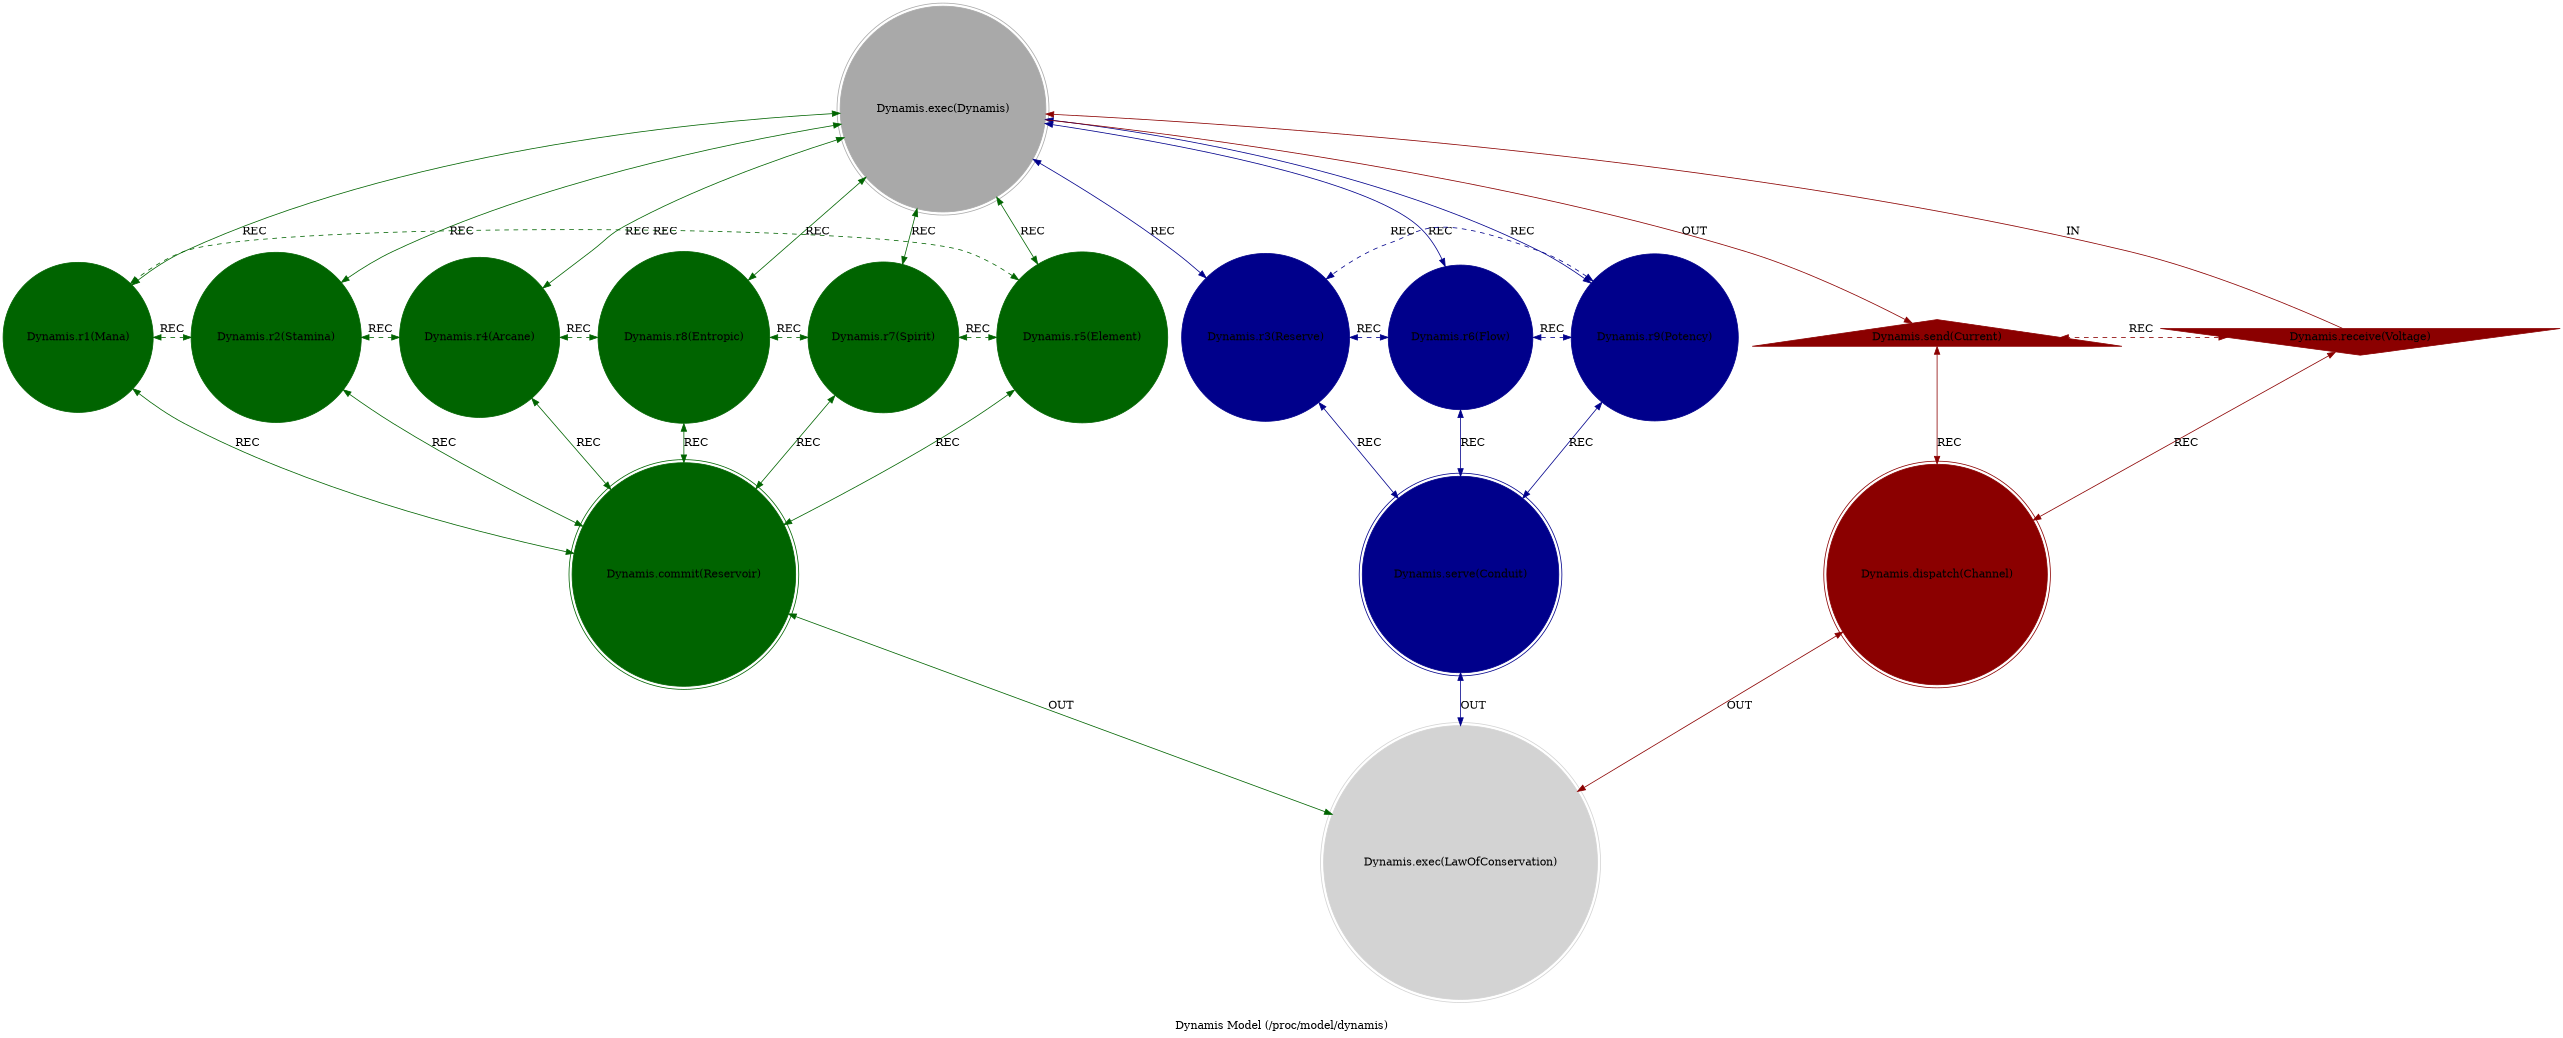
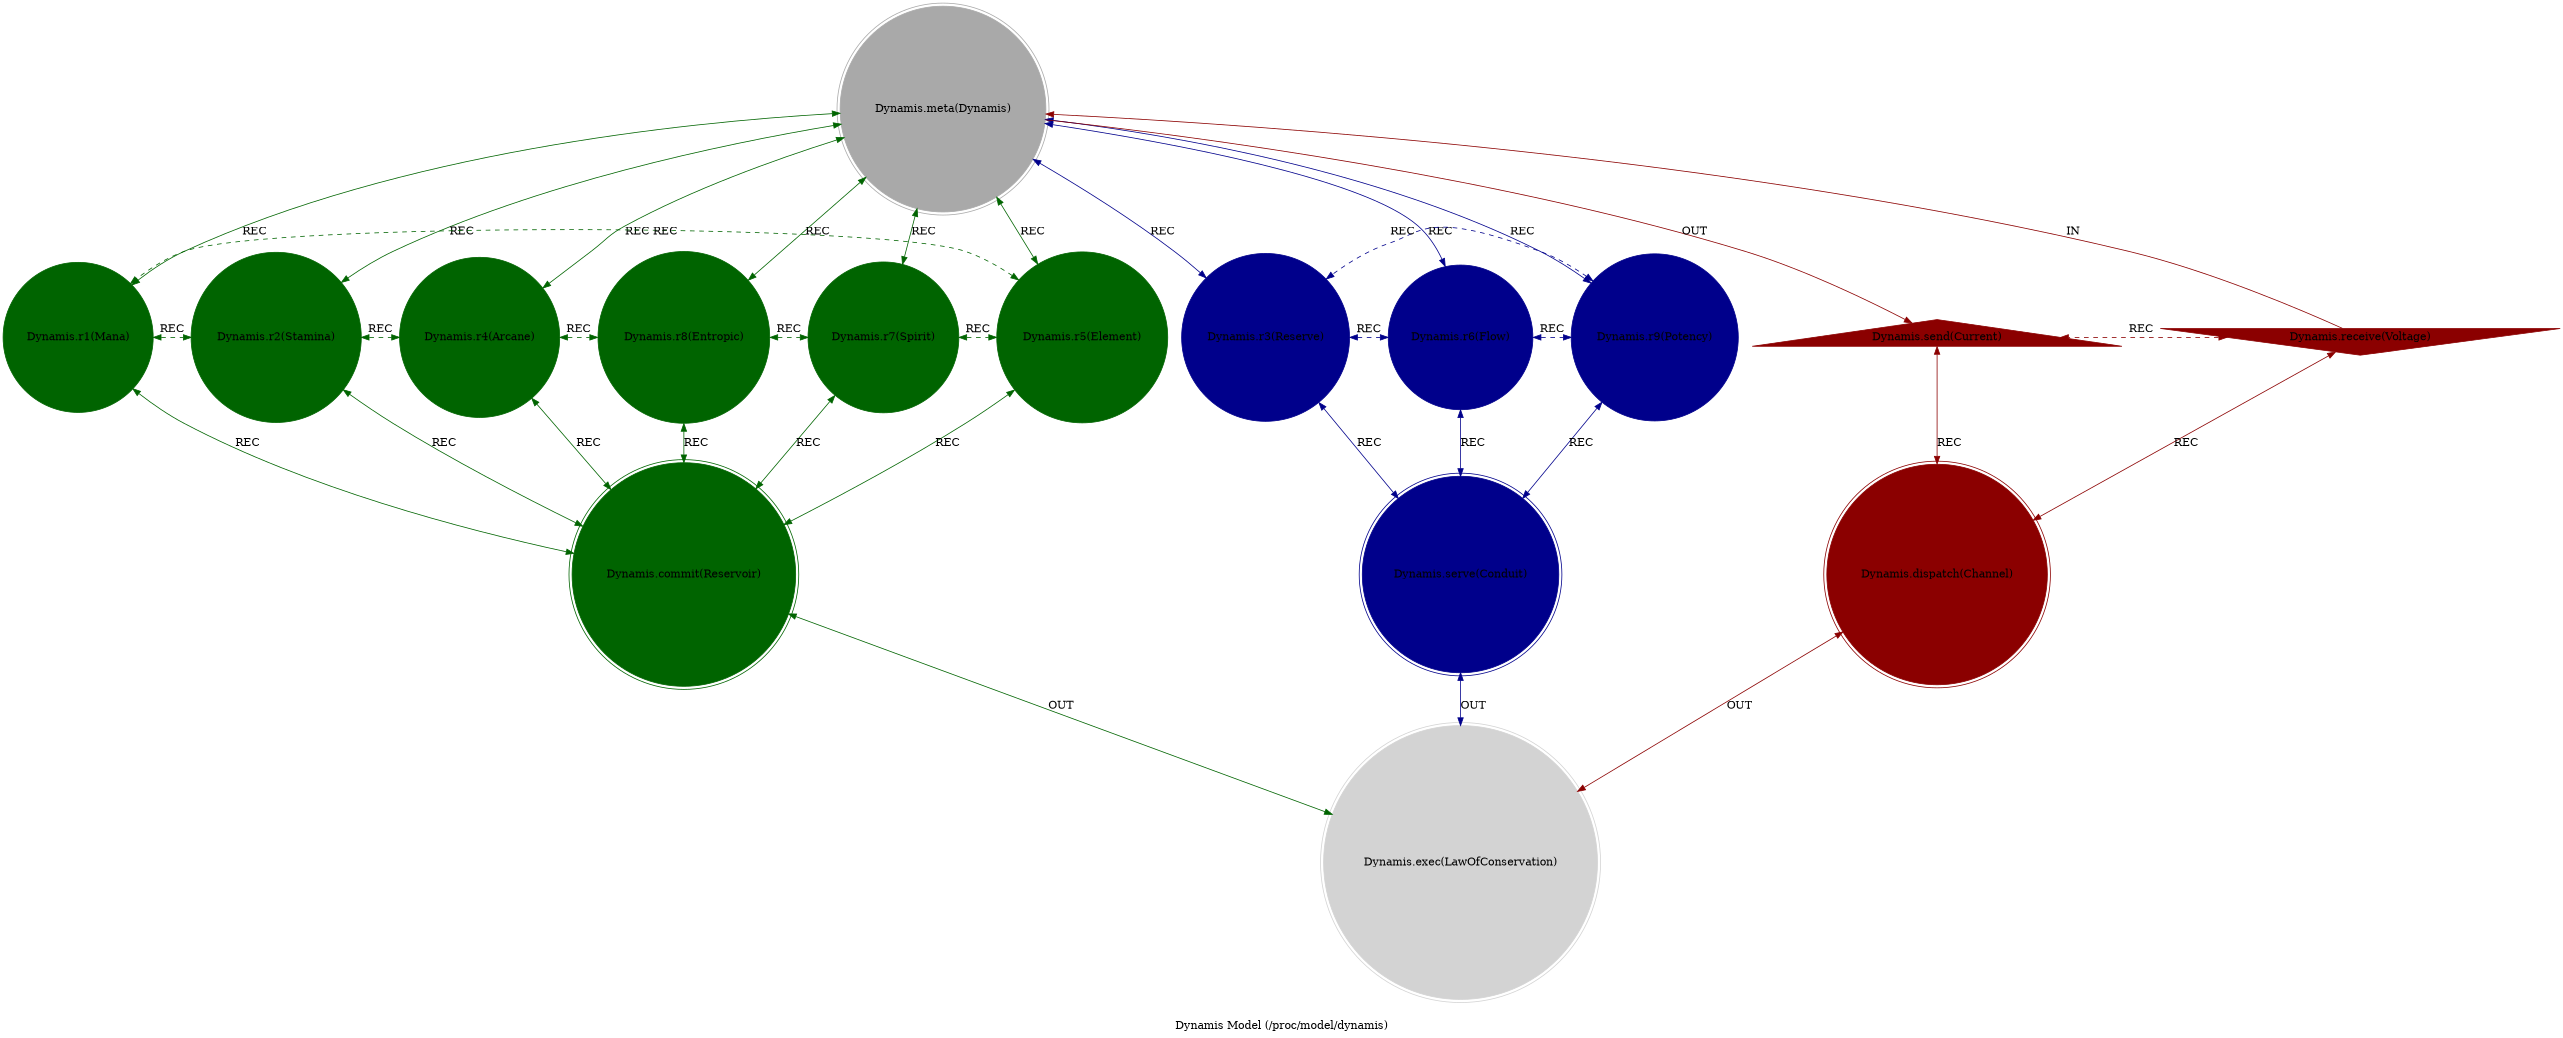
  strict digraph {
    color=lightgray
    label="Dynamis Model (/proc/model/dynamis)"
    style=filled
    node [color=darkgreen shape=circle style=filled]
    edge [color=darkgreen dir=both]
-   n1 [color=darkgray label="Dynamis.exec(Dynamis)" shape=doublecircle]
+   n1 [color=darkgray label="Dynamis.meta(Dynamis)" shape=doublecircle]
    n2 [label="Dynamis.r1(Mana)"]
    n3 [label="Dynamis.r2(Stamina)"]
    n4 [label="Dynamis.r4(Arcane)"]
    n5 [label="Dynamis.r8(Entropic)"]
    n6 [label="Dynamis.r7(Spirit)"]
    n7 [label="Dynamis.r5(Element)"]
    n8 [color=darkblue label="Dynamis.r3(Reserve)"]
    n9 [color=darkblue label="Dynamis.r6(Flow)"]
    n10 [color=darkblue label="Dynamis.r9(Potency)"]
    n11 [color=darkred label="Dynamis.send(Current)" shape=triangle]
    n12 [label="Dynamis.commit(Reservoir)" shape=doublecircle]
    n13 [color=darkblue label="Dynamis.serve(Conduit)" shape=doublecircle]
    n14 [color=darkred label="Dynamis.receive(Voltage)" shape=invtriangle]
    n15 [color=darkred label="Dynamis.dispatch(Channel)" shape=doublecircle]
    n16 [color=lightgray label="Dynamis.exec(LawOfConservation)" shape=doublecircle]
    n1 -> n2 [label=REC]
    n1 -> n3 [label=REC]
    n1 -> n4 [label=REC]
    n1 -> n5 [label=REC]
    n1 -> n6 [label=REC]
    n1 -> n7 [label=REC]
    n1 -> n8 [color=darkblue label=REC]
    n1 -> n9 [color=darkblue label=REC]
    n1 -> n10 [color=darkblue label=REC]
    n1 -> n11 [color=darkred label=OUT dir=""]
    n2 -> n3 [constraint=false label=REC style=dashed]
    n2 -> n12 [label=REC]
    n3 -> n4 [constraint=false label=REC style=dashed]
    n3 -> n12 [label=REC]
    n4 -> n5 [constraint=false label=REC style=dashed]
    n4 -> n12 [label=REC]
    n5 -> n6 [constraint=false label=REC style=dashed]
    n5 -> n12 [label=REC]
    n6 -> n7 [constraint=false label=REC style=dashed]
    n6 -> n12 [label=REC]
    n7 -> n2 [constraint=false label=REC style=dashed]
    n7 -> n12 [label=REC]
    n8 -> n9 [color=darkblue constraint=false label=REC style=dashed]
    n8 -> n13 [color=darkblue label=REC]
    n9 -> n10 [color=darkblue constraint=false label=REC style=dashed]
    n9 -> n13 [color=darkblue label=REC]
    n10 -> n8 [color=darkblue constraint=false label=REC style=dashed]
    n10 -> n13 [color=darkblue label=REC]
    n11 -> n15 [color=darkred label=REC]
    n12 -> n16 [label=OUT]
    n13 -> n16 [color=darkblue label=OUT]
    n14 -> n1 [color=darkred constraint=false label=IN dir=""]
    n14 -> n11 [color=darkred constraint=false label=REC style=dashed]
    n14 -> n15 [color=darkred label=REC]
    n15 -> n16 [color=darkred label=OUT]
  }
